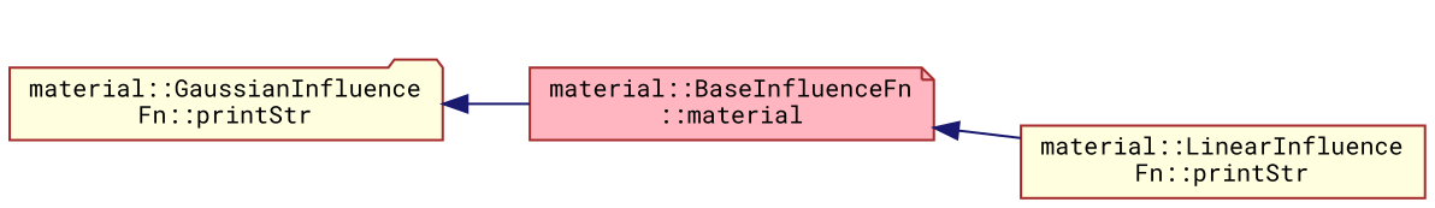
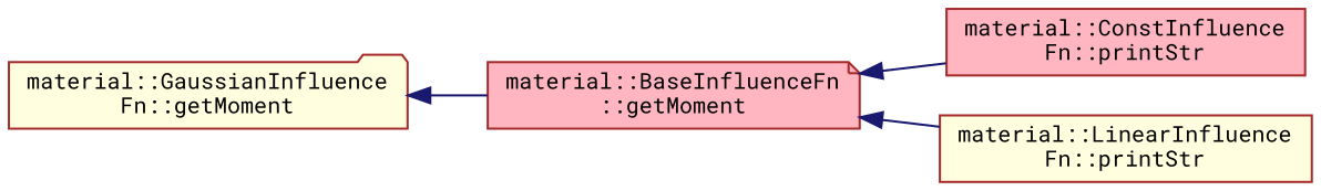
  digraph {
    fontname="Roboto Mono"
    rankdir=LR
    node [color=brown fillcolor=lightpink fontname="Roboto Mono" fontsize=10 shape=box style=filled]
    edge [color=midnightblue dir=back fontname="Roboto Mono" fontsize=10 labelfontname=Helvetica labelfontsize=10 style=solid]
-   n1 [fontcolor=black height=0.2 label="material::BaseInfluenceFn\l::material" shape=note width=0.4]
+   n1 [fontcolor=black height=0.2 label="material::BaseInfluenceFn\l::getMoment" shape=note width=0.4]
+   n2 [height=0.2 label="material::ConstInfluence\lFn::printStr" width=0.4]
    n3 [fillcolor=lightyellow height=0.2 label="material::LinearInfluence\lFn::printStr" width=0.4]
-   n4 [fillcolor=lightyellow height=0.2 label="material::GaussianInfluence\lFn::printStr" shape=folder width=0.4]
+   n4 [fillcolor=lightyellow height=0.2 label="material::GaussianInfluence\lFn::getMoment" shape=folder width=0.4]
+   n1 -> n2
    n1 -> n3
    n4 -> n1
  }
